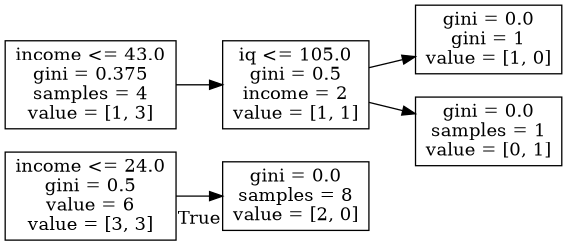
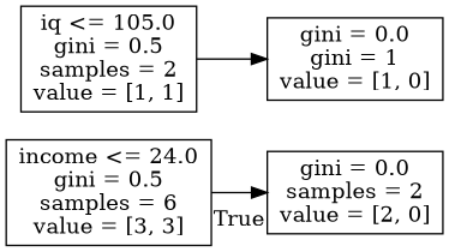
  digraph {
    rankdir=LR
    node [shape=box]
-   n1 [label="income <= 24.0\ngini = 0.5\nvalue = 6\nvalue = [3, 3]"]
-   n2 [label="gini = 0.0\nsamples = 8\nvalue = [2, 0]"]
-   n3 [label="income <= 43.0\ngini = 0.375\nsamples = 4\nvalue = [1, 3]"]
-   n4 [label="iq <= 105.0\ngini = 0.5\nincome = 2\nvalue = [1, 1]"]
+   n1 [label="income <= 24.0\ngini = 0.5\nsamples = 6\nvalue = [3, 3]"]
+   n2 [label="gini = 0.0\nsamples = 2\nvalue = [2, 0]"]
+   n4 [label="iq <= 105.0\ngini = 0.5\nsamples = 2\nvalue = [1, 1]"]
    n5 [label="gini = 0.0\ngini = 1\nvalue = [1, 0]"]
-   n6 [label="gini = 0.0\nsamples = 1\nvalue = [0, 1]"]
    n1 -> n2 [headlabel=True labelangle=45 labeldistance=2.5]
-   n3 -> n4
    n4 -> n5
-   n4 -> n6
  }
